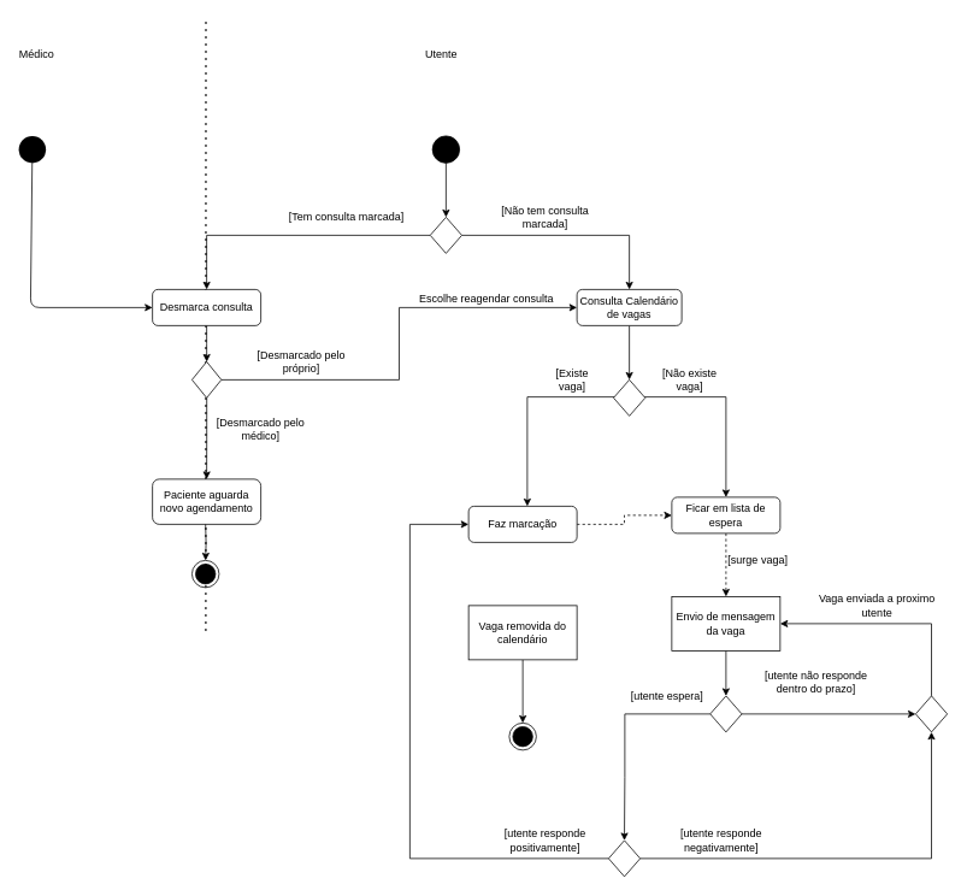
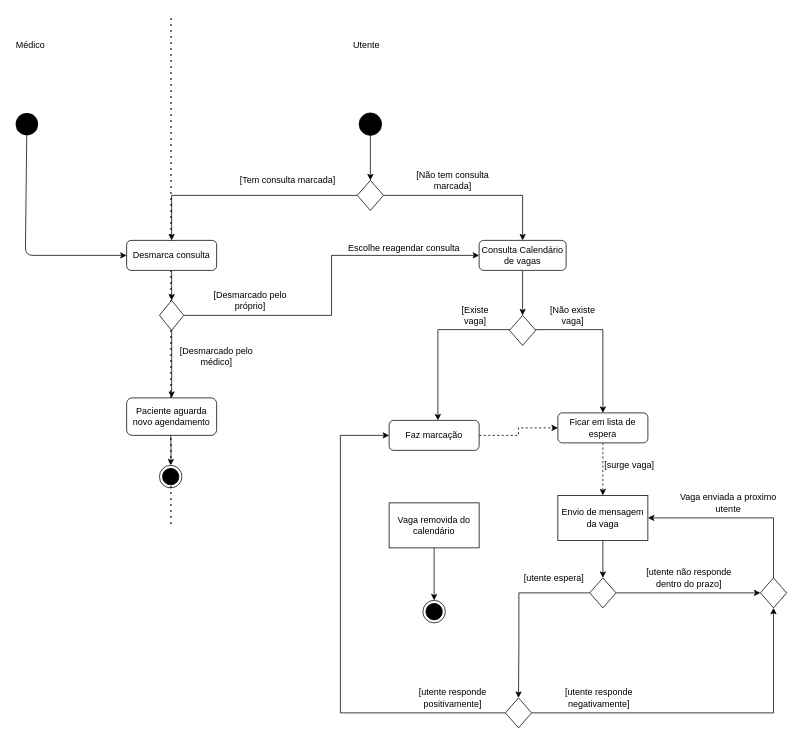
  <mxCell id="0" />
  <mxCell id="1" parent="0" />
  <mxCell id="2" value="" style="endArrow=none;dashed=1;html=1;dashPattern=1 3;strokeWidth=2;" parent="1" edge="1"><mxGeometry width="50" height="50" relative="1" as="geometry"><mxPoint x="227" y="697.861" as="sourcePoint" /><mxPoint x="227.17" y="20" as="targetPoint" /></mxGeometry></mxCell>
  <mxCell id="3" value="" style="ellipse;whiteSpace=wrap;html=1;aspect=fixed;fillColor=#000000;" parent="1" vertex="1"><mxGeometry x="478" y="150" width="30" height="30" as="geometry" /></mxCell>
  <mxCell id="4" value="" style="endArrow=classic;html=1;exitX=0.5;exitY=1;exitDx=0;exitDy=0;entryX=0.5;entryY=0;entryDx=0;entryDy=0;" parent="1" source="3" target="12" edge="1"><mxGeometry width="50" height="50" relative="1" as="geometry"><mxPoint x="491.5" y="190" as="sourcePoint" /><mxPoint x="492.5" y="230" as="targetPoint" /></mxGeometry></mxCell>
  <mxCell id="5" value="" style="edgeStyle=orthogonalEdgeStyle;rounded=0;orthogonalLoop=1;jettySize=auto;html=1;dashed=1;" parent="1" source="6" target="37" edge="1"><mxGeometry relative="1" as="geometry" /></mxCell>
  <mxCell id="6" value="Faz marcação" style="rounded=1;whiteSpace=wrap;html=1;" parent="1" vertex="1"><mxGeometry x="518" y="560" width="120" height="40" as="geometry" /></mxCell>
  <mxCell id="7" style="edgeStyle=orthogonalEdgeStyle;rounded=0;orthogonalLoop=1;jettySize=auto;html=1;entryX=0.5;entryY=0;entryDx=0;entryDy=0;" parent="1" source="8" target="9" edge="1"><mxGeometry relative="1" as="geometry" /></mxCell>
  <mxCell id="8" value="Vaga removida do calendário" style="whiteSpace=wrap;html=1;rounded=1;arcSize=0;" parent="1" vertex="1"><mxGeometry x="518" y="670" width="120" height="60" as="geometry" /></mxCell>
  <mxCell id="9" value="" style="ellipse;html=1;shape=endState;fillColor=#000000;" parent="1" vertex="1"><mxGeometry x="563" y="800" width="30" height="30" as="geometry" /></mxCell>
  <mxCell id="10" style="edgeStyle=orthogonalEdgeStyle;rounded=0;orthogonalLoop=1;jettySize=auto;html=1;" parent="1" source="12" target="18" edge="1"><mxGeometry relative="1" as="geometry"><mxPoint x="308" y="310" as="targetPoint" /><Array as="points"><mxPoint x="228" y="260" /></Array></mxGeometry></mxCell>
  <mxCell id="11" style="edgeStyle=orthogonalEdgeStyle;rounded=0;orthogonalLoop=1;jettySize=auto;html=1;entryX=0.5;entryY=0;entryDx=0;entryDy=0;" parent="1" source="12" target="16" edge="1"><mxGeometry relative="1" as="geometry"><mxPoint x="698" y="310" as="targetPoint" /></mxGeometry></mxCell>
  <mxCell id="12" value="" style="rhombus;whiteSpace=wrap;html=1;fillColor=#FFFFFF;" parent="1" vertex="1"><mxGeometry x="475.5" y="240" width="35" height="40" as="geometry" /></mxCell>
  <mxCell id="13" value="[Tem consulta marcada]" style="text;html=1;strokeColor=none;fillColor=none;align=center;verticalAlign=middle;whiteSpace=wrap;rounded=0;" parent="1" vertex="1"><mxGeometry x="318" y="230" width="130" height="20" as="geometry" /></mxCell>
  <mxCell id="14" value="[Não tem consulta marcada]" style="text;html=1;strokeColor=none;fillColor=none;align=center;verticalAlign=middle;whiteSpace=wrap;rounded=0;" parent="1" vertex="1"><mxGeometry x="538" y="230" width="130" height="20" as="geometry" /></mxCell>
  <mxCell id="15" style="edgeStyle=orthogonalEdgeStyle;rounded=0;orthogonalLoop=1;jettySize=auto;html=1;" parent="1" source="16" target="35" edge="1"><mxGeometry relative="1" as="geometry" /></mxCell>
  <mxCell id="16" value="Consulta Calendário de vagas" style="rounded=1;whiteSpace=wrap;html=1;" parent="1" vertex="1"><mxGeometry x="638" y="320" width="116" height="40" as="geometry" /></mxCell>
  <mxCell id="17" value="" style="edgeStyle=orthogonalEdgeStyle;rounded=0;orthogonalLoop=1;jettySize=auto;html=1;exitX=0.5;exitY=1;exitDx=0;exitDy=0;" parent="1" source="18" target="26" edge="1"><mxGeometry relative="1" as="geometry"><mxPoint x="228" y="370" as="sourcePoint" /></mxGeometry></mxCell>
  <mxCell id="18" value="Desmarca consulta" style="rounded=1;whiteSpace=wrap;html=1;" parent="1" vertex="1"><mxGeometry x="168" y="320" width="120" height="40" as="geometry" /></mxCell>
  <mxCell id="19" value="Escolhe reagendar consulta" style="text;html=1;strokeColor=none;fillColor=none;align=center;verticalAlign=middle;whiteSpace=wrap;rounded=0;" parent="1" vertex="1"><mxGeometry x="448" y="320" width="180" height="20" as="geometry" /></mxCell>
  <mxCell id="20" value="" style="ellipse;whiteSpace=wrap;html=1;aspect=fixed;fillColor=#000000;strokeColor=none;" parent="1" vertex="1"><mxGeometry x="20" y="150" width="30" height="30" as="geometry" /></mxCell>
  <mxCell id="21" value="" style="endArrow=classic;html=1;entryX=0;entryY=0.5;entryDx=0;entryDy=0;" parent="1" source="20" target="18" edge="1"><mxGeometry width="50" height="50" relative="1" as="geometry"><mxPoint x="28" y="200" as="sourcePoint" /><mxPoint x="92.5" y="230" as="targetPoint" /><Array as="points"><mxPoint x="33" y="340" /></Array></mxGeometry></mxCell>
  <mxCell id="22" value="[Desmarcado pelo médico]" style="text;html=1;strokeColor=none;fillColor=none;align=center;verticalAlign=middle;whiteSpace=wrap;rounded=0;" parent="1" vertex="1"><mxGeometry x="223" y="465" width="130" height="20" as="geometry" /></mxCell>
  <mxCell id="23" value="[Desmarcado pelo próprio]" style="text;html=1;strokeColor=none;fillColor=none;align=center;verticalAlign=middle;whiteSpace=wrap;rounded=0;" parent="1" vertex="1"><mxGeometry x="268" y="390" width="130" height="20" as="geometry" /></mxCell>
  <mxCell id="24" style="edgeStyle=orthogonalEdgeStyle;rounded=0;orthogonalLoop=1;jettySize=auto;html=1;entryX=0;entryY=0.5;entryDx=0;entryDy=0;" parent="1" source="26" target="16" edge="1"><mxGeometry relative="1" as="geometry" /></mxCell>
  <mxCell id="25" style="edgeStyle=orthogonalEdgeStyle;rounded=0;orthogonalLoop=1;jettySize=auto;html=1;" parent="1" source="26" target="27" edge="1"><mxGeometry relative="1" as="geometry"><mxPoint x="228" y="520" as="targetPoint" /></mxGeometry></mxCell>
  <mxCell id="26" value="" style="rhombus;whiteSpace=wrap;html=1;fillColor=#FFFFFF;" parent="1" vertex="1"><mxGeometry x="211.75" y="400" width="32.5" height="40" as="geometry" /></mxCell>
  <mxCell id="27" value="Paciente aguarda novo agendamento" style="rounded=1;whiteSpace=wrap;html=1;" parent="1" vertex="1"><mxGeometry x="168" y="530" width="120" height="50" as="geometry" /></mxCell>
  <mxCell id="28" style="edgeStyle=orthogonalEdgeStyle;rounded=0;orthogonalLoop=1;jettySize=auto;html=1;entryX=0.5;entryY=0;entryDx=0;entryDy=0;" parent="1" target="29" edge="1"><mxGeometry relative="1" as="geometry"><mxPoint x="226.75" y="580" as="sourcePoint" /></mxGeometry></mxCell>
  <mxCell id="29" value="" style="ellipse;html=1;shape=endState;fillColor=#000000;" parent="1" vertex="1"><mxGeometry x="211.75" y="620" width="30" height="30" as="geometry" /></mxCell>
  <mxCell id="30" value="Médico" style="text;html=1;strokeColor=none;fillColor=none;align=center;verticalAlign=middle;whiteSpace=wrap;rounded=0;" parent="1" vertex="1"><mxGeometry x="20" y="50" width="40" height="20" as="geometry" /></mxCell>
  <mxCell id="31" value="Utente" style="text;html=1;strokeColor=none;fillColor=none;align=center;verticalAlign=middle;whiteSpace=wrap;rounded=0;" parent="1" vertex="1"><mxGeometry x="468" y="50" width="40" height="20" as="geometry" /></mxCell>
  <mxCell id="32" value="" style="endArrow=none;html=1;strokeColor=none;" parent="1" edge="1"><mxGeometry width="50" height="50" relative="1" as="geometry"><mxPoint x="227.41" y="640" as="sourcePoint" /><mxPoint x="227.82" y="40" as="targetPoint" /></mxGeometry></mxCell>
  <mxCell id="33" style="edgeStyle=orthogonalEdgeStyle;rounded=0;orthogonalLoop=1;jettySize=auto;html=1;" parent="1" source="35" edge="1"><mxGeometry relative="1" as="geometry"><mxPoint x="583" y="560" as="targetPoint" /><Array as="points"><mxPoint x="583" y="439" /></Array></mxGeometry></mxCell>
  <mxCell id="34" style="edgeStyle=orthogonalEdgeStyle;rounded=0;orthogonalLoop=1;jettySize=auto;html=1;" parent="1" source="35" edge="1"><mxGeometry relative="1" as="geometry"><mxPoint x="803" y="550" as="targetPoint" /><Array as="points"><mxPoint x="803" y="439" /></Array></mxGeometry></mxCell>
  <mxCell id="35" value="" style="rhombus;whiteSpace=wrap;html=1;fillColor=#FFFFFF;" parent="1" vertex="1"><mxGeometry x="678.5" y="420" width="35" height="40" as="geometry" /></mxCell>
  <mxCell id="36" value="" style="edgeStyle=orthogonalEdgeStyle;rounded=0;orthogonalLoop=1;jettySize=auto;html=1;dashed=1;" parent="1" source="37" target="39" edge="1"><mxGeometry relative="1" as="geometry" /></mxCell>
  <mxCell id="37" value="Ficar em lista de espera" style="rounded=1;whiteSpace=wrap;html=1;" parent="1" vertex="1"><mxGeometry x="743" y="550" width="120" height="40" as="geometry" /></mxCell>
  <mxCell id="38" style="edgeStyle=orthogonalEdgeStyle;rounded=0;orthogonalLoop=1;jettySize=auto;html=1;" parent="1" source="39" target="42" edge="1"><mxGeometry relative="1" as="geometry" /></mxCell>
  <mxCell id="39" value="Envio de mensagem da vaga" style="whiteSpace=wrap;html=1;rounded=1;arcSize=0;" parent="1" vertex="1"><mxGeometry x="743" y="660" width="120" height="60" as="geometry" /></mxCell>
  <mxCell id="40" value="[surge vaga]" style="text;html=1;align=center;verticalAlign=middle;resizable=0;points=[];autosize=1;" parent="1" vertex="1"><mxGeometry x="798" y="610" width="80" height="20" as="geometry" /></mxCell>
  <mxCell id="41" style="edgeStyle=orthogonalEdgeStyle;rounded=0;orthogonalLoop=1;jettySize=auto;html=1;entryX=0.5;entryY=0;entryDx=0;entryDy=0;" parent="1" source="42" target="47" edge="1"><mxGeometry relative="1" as="geometry"><mxPoint x="688" y="911" as="targetPoint" /><Array as="points"><mxPoint x="691" y="790" /><mxPoint x="691" y="860" /></Array></mxGeometry></mxCell>
  <mxCell id="42" value="" style="rhombus;whiteSpace=wrap;html=1;fillColor=#FFFFFF;" parent="1" vertex="1"><mxGeometry x="785.5" y="770" width="35" height="40" as="geometry" /></mxCell>
  <mxCell id="43" value="[utente espera]" style="text;html=1;strokeColor=none;fillColor=none;align=center;verticalAlign=middle;whiteSpace=wrap;rounded=0;" parent="1" vertex="1"><mxGeometry x="673" y="760" width="130" height="20" as="geometry" /></mxCell>
- <mxCell id="44" value="[utente não responde dentro do&amp;nbsp;prazo]" style="text;html=1;strokeColor=none;fillColor=none;align=center;verticalAlign=middle;whiteSpace=wrap;rounded=0;" parent="1" vertex="1"><mxGeometry x="838" y="745" width="130" height="20" as="geometry" /></mxCell>
+ <mxCell id="44" value="[utente não responde dentro do&amp;nbsp;prazo]" style="text;html=1;strokeColor=none;fillColor=none;align=center;verticalAlign=middle;whiteSpace=wrap;rounded=0;" parent="1" vertex="1"><mxGeometry x="853" y="760" width="130" height="20" as="geometry" /></mxCell>
  <mxCell id="45" style="edgeStyle=orthogonalEdgeStyle;rounded=0;orthogonalLoop=1;jettySize=auto;html=1;entryX=0;entryY=0.5;entryDx=0;entryDy=0;" parent="1" source="47" target="6" edge="1"><mxGeometry relative="1" as="geometry"><mxPoint x="575.5" y="1071" as="targetPoint" /><Array as="points"><mxPoint x="453" y="950" /><mxPoint x="453" y="580" /></Array></mxGeometry></mxCell>
  <mxCell id="46" style="edgeStyle=orthogonalEdgeStyle;rounded=0;orthogonalLoop=1;jettySize=auto;html=1;exitX=1;exitY=0.5;exitDx=0;exitDy=0;entryX=0.5;entryY=1;entryDx=0;entryDy=0;" parent="1" source="47" target="55" edge="1"><mxGeometry relative="1" as="geometry" /></mxCell>
  <mxCell id="47" value="" style="rhombus;whiteSpace=wrap;html=1;fillColor=#FFFFFF;" parent="1" vertex="1"><mxGeometry x="673" y="930" width="35" height="40" as="geometry" /></mxCell>
  <mxCell id="48" value="[utente responde positivamente]" style="text;html=1;strokeColor=none;fillColor=none;align=center;verticalAlign=middle;whiteSpace=wrap;rounded=0;" parent="1" vertex="1"><mxGeometry x="538" y="920" width="130" height="20" as="geometry" /></mxCell>
  <mxCell id="49" value="[utente responde negativamente]" style="text;html=1;strokeColor=none;fillColor=none;align=center;verticalAlign=middle;whiteSpace=wrap;rounded=0;" parent="1" vertex="1"><mxGeometry x="733" y="920" width="130" height="20" as="geometry" /></mxCell>
  <mxCell id="50" value="Vaga enviada a proximo utente" style="text;html=1;strokeColor=none;fillColor=none;align=center;verticalAlign=middle;whiteSpace=wrap;rounded=0;" parent="1" vertex="1"><mxGeometry x="898" y="660" width="145" height="20" as="geometry" /></mxCell>
  <mxCell id="51" value="[Existe vaga]" style="text;html=1;strokeColor=none;fillColor=none;align=center;verticalAlign=middle;whiteSpace=wrap;rounded=0;" parent="1" vertex="1"><mxGeometry x="613" y="410" width="40" height="20" as="geometry" /></mxCell>
  <mxCell id="52" value="[Não existe vaga]" style="text;html=1;strokeColor=none;fillColor=none;align=center;verticalAlign=middle;whiteSpace=wrap;rounded=0;" parent="1" vertex="1"><mxGeometry x="723" y="410" width="80" height="20" as="geometry" /></mxCell>
  <mxCell id="53" style="edgeStyle=orthogonalEdgeStyle;rounded=0;orthogonalLoop=1;jettySize=auto;html=1;exitX=1;exitY=0.5;exitDx=0;exitDy=0;entryX=0;entryY=0.5;entryDx=0;entryDy=0;" parent="1" source="42" target="55" edge="1"><mxGeometry relative="1" as="geometry"><mxPoint x="983" y="790" as="targetPoint" /><mxPoint x="1203" y="800" as="sourcePoint" /></mxGeometry></mxCell>
  <mxCell id="54" style="edgeStyle=orthogonalEdgeStyle;rounded=0;orthogonalLoop=1;jettySize=auto;html=1;exitX=0.5;exitY=0;exitDx=0;exitDy=0;entryX=1;entryY=0.5;entryDx=0;entryDy=0;" parent="1" source="55" target="39" edge="1"><mxGeometry relative="1" as="geometry" /></mxCell>
  <mxCell id="55" value="" style="rhombus;whiteSpace=wrap;html=1;fillColor=#FFFFFF;" parent="1" vertex="1"><mxGeometry x="1013" y="770" width="35" height="40" as="geometry" /></mxCell>
